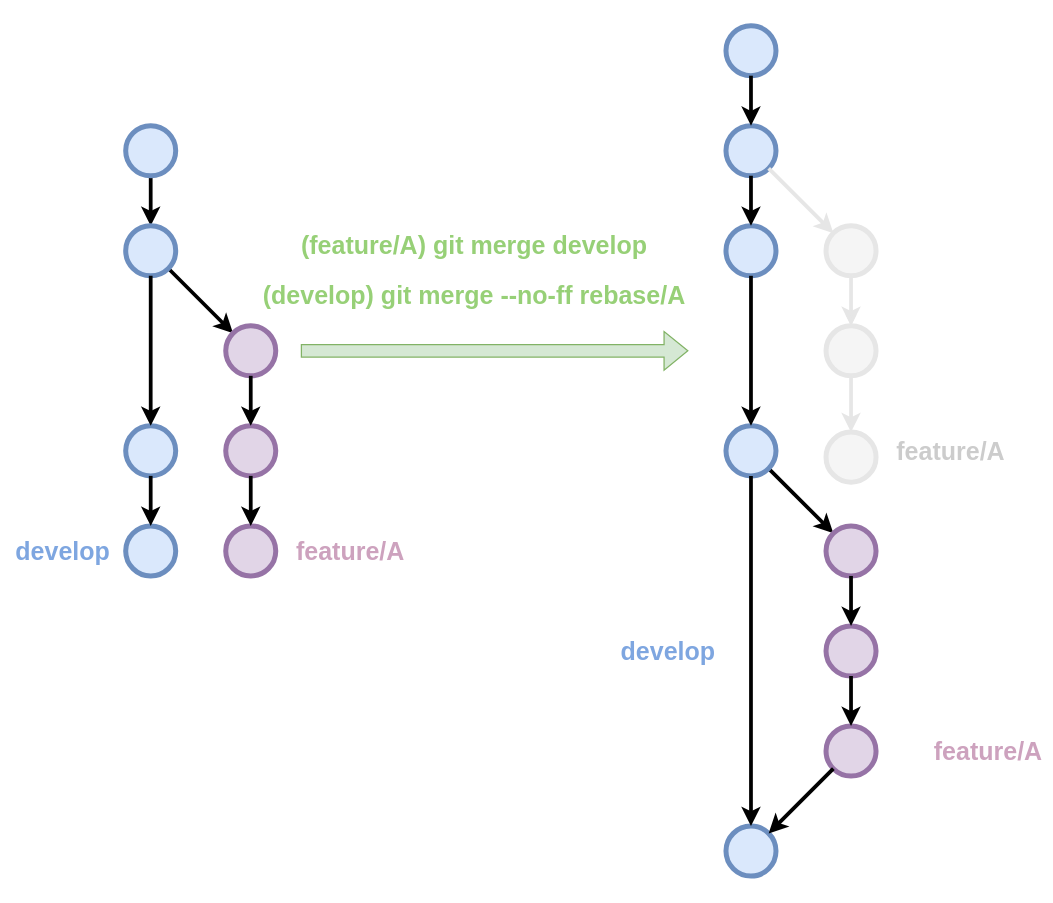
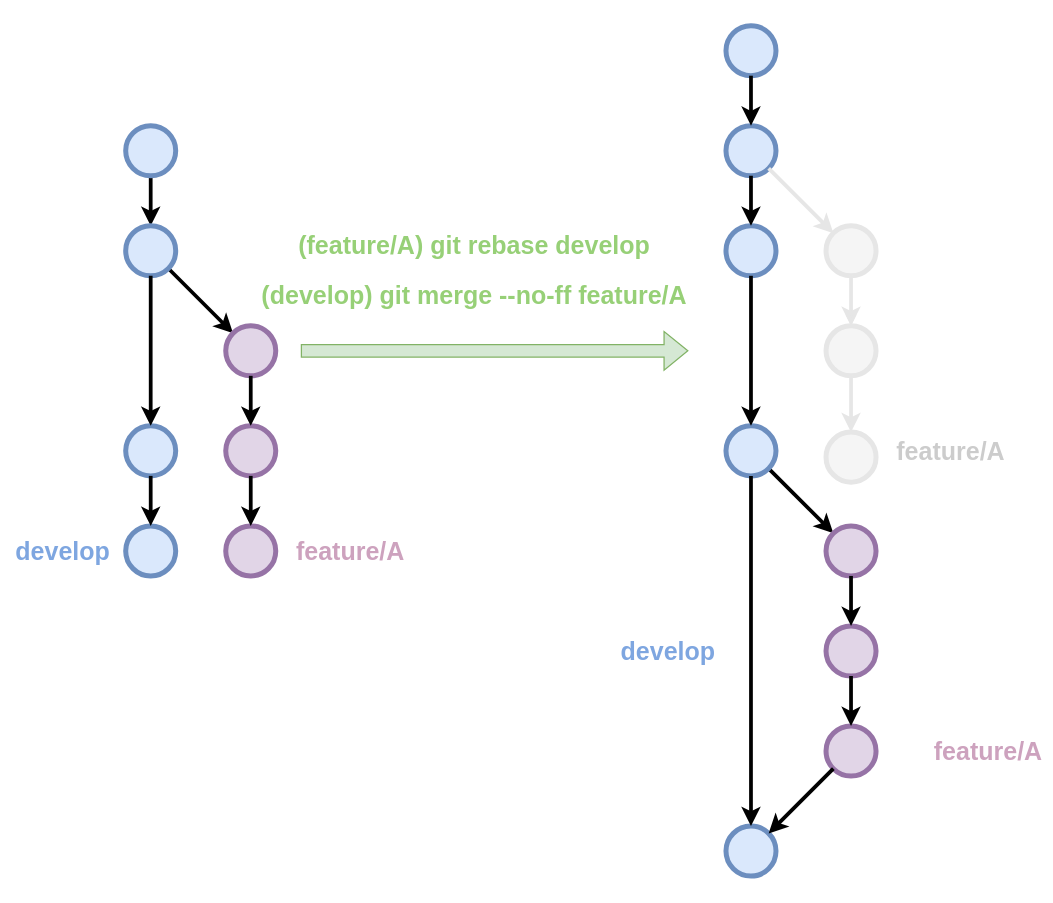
  <mxCell id="0" />
  <mxCell id="1" parent="0" />
  <mxCell id="2" value="" style="shape=flexArrow;endArrow=classic;html=1;rounded=0;fillColor=#d5e8d4;strokeColor=#82b366;" parent="1" edge="1"><mxGeometry width="50" height="50" relative="1" as="geometry"><mxPoint x="240" y="280" as="sourcePoint" /><mxPoint x="550" y="280" as="targetPoint" /></mxGeometry></mxCell>
- <mxCell id="3" value="&lt;font size=&quot;1&quot; color=&quot;#97d077&quot; style=&quot;&quot;&gt;&lt;b style=&quot;font-size: 20px;&quot;&gt;(feature/A) git merge&amp;nbsp;&lt;/b&gt;&lt;/font&gt;&lt;b style=&quot;color: rgb(151, 208, 119); font-size: 20px;&quot;&gt;develop&lt;/b&gt;" style="text;html=1;align=center;verticalAlign=middle;whiteSpace=wrap;rounded=0;" parent="1" vertex="1"><mxGeometry x="194" y="180" width="370" height="30" as="geometry" /></mxCell>
+ <mxCell id="3" value="&lt;font size=&quot;1&quot; color=&quot;#97d077&quot; style=&quot;&quot;&gt;&lt;b style=&quot;font-size: 20px;&quot;&gt;(feature/A) git rebase&amp;nbsp;&lt;/b&gt;&lt;/font&gt;&lt;b style=&quot;color: rgb(151, 208, 119); font-size: 20px;&quot;&gt;develop&lt;/b&gt;" style="text;html=1;align=center;verticalAlign=middle;whiteSpace=wrap;rounded=0;" parent="1" vertex="1"><mxGeometry x="194" y="180" width="370" height="30" as="geometry" /></mxCell>
  <mxCell id="4" value="" style="group" parent="1" vertex="1" connectable="0"><mxGeometry x="20" y="100" width="290" height="360" as="geometry" /></mxCell>
  <mxCell id="5" value="" style="edgeStyle=orthogonalEdgeStyle;rounded=0;orthogonalLoop=1;jettySize=auto;html=1;strokeWidth=3;" parent="4" source="6" target="9" edge="1"><mxGeometry relative="1" as="geometry" /></mxCell>
  <mxCell id="6" value="" style="ellipse;whiteSpace=wrap;html=1;fillColor=#dae8fc;strokeColor=#6c8ebf;strokeWidth=4;" parent="4" vertex="1"><mxGeometry x="80" width="40" height="40" as="geometry" /></mxCell>
  <mxCell id="7" value="&lt;b style=&quot;color: rgb(126, 166, 224); font-size: 20px;&quot;&gt;develop&lt;/b&gt;" style="text;html=1;align=center;verticalAlign=middle;whiteSpace=wrap;rounded=0;" parent="4" vertex="1"><mxGeometry y="325" width="60" height="30" as="geometry" /></mxCell>
  <mxCell id="8" style="rounded=0;orthogonalLoop=1;jettySize=auto;html=1;strokeWidth=3;" parent="4" source="9" target="10" edge="1"><mxGeometry relative="1" as="geometry" /></mxCell>
  <mxCell id="9" value="" style="ellipse;whiteSpace=wrap;html=1;fillColor=#dae8fc;strokeColor=#6c8ebf;strokeWidth=4;" parent="4" vertex="1"><mxGeometry x="80" y="80" width="40" height="40" as="geometry" /></mxCell>
  <mxCell id="10" value="" style="ellipse;whiteSpace=wrap;html=1;fillColor=#e1d5e7;strokeColor=#9673a6;strokeWidth=4;" parent="4" vertex="1"><mxGeometry x="160" y="160" width="40" height="40" as="geometry" /></mxCell>
  <mxCell id="11" value="" style="ellipse;whiteSpace=wrap;html=1;fillColor=#dae8fc;strokeColor=#6c8ebf;strokeWidth=4;" parent="4" vertex="1"><mxGeometry x="80" y="240" width="40" height="40" as="geometry" /></mxCell>
  <mxCell id="12" value="" style="ellipse;whiteSpace=wrap;html=1;fillColor=#e1d5e7;strokeColor=#9673a6;strokeWidth=4;" parent="4" vertex="1"><mxGeometry x="160" y="240" width="40" height="40" as="geometry" /></mxCell>
  <mxCell id="13" style="rounded=0;orthogonalLoop=1;jettySize=auto;html=1;strokeWidth=3;" parent="4" source="10" target="12" edge="1"><mxGeometry relative="1" as="geometry"><mxPoint x="124" y="124" as="sourcePoint" /><mxPoint x="176" y="176" as="targetPoint" /></mxGeometry></mxCell>
  <mxCell id="14" style="rounded=0;orthogonalLoop=1;jettySize=auto;html=1;strokeWidth=3;" parent="4" source="9" target="11" edge="1"><mxGeometry relative="1" as="geometry"><mxPoint x="190" y="210" as="sourcePoint" /><mxPoint x="190" y="250" as="targetPoint" /></mxGeometry></mxCell>
  <mxCell id="15" value="" style="ellipse;whiteSpace=wrap;html=1;fillColor=#dae8fc;strokeColor=#6c8ebf;strokeWidth=4;" parent="4" vertex="1"><mxGeometry x="80" y="320" width="40" height="40" as="geometry" /></mxCell>
  <mxCell id="16" value="" style="ellipse;whiteSpace=wrap;html=1;fillColor=#e1d5e7;strokeColor=#9673a6;strokeWidth=4;" parent="4" vertex="1"><mxGeometry x="160" y="320" width="40" height="40" as="geometry" /></mxCell>
  <mxCell id="17" style="rounded=0;orthogonalLoop=1;jettySize=auto;html=1;strokeWidth=3;" parent="4" source="11" target="15" edge="1"><mxGeometry relative="1" as="geometry"><mxPoint x="110" y="130" as="sourcePoint" /><mxPoint x="110" y="250" as="targetPoint" /></mxGeometry></mxCell>
  <mxCell id="18" style="rounded=0;orthogonalLoop=1;jettySize=auto;html=1;strokeWidth=3;" parent="4" source="12" target="16" edge="1"><mxGeometry relative="1" as="geometry"><mxPoint x="190" y="210" as="sourcePoint" /><mxPoint x="280" y="260" as="targetPoint" /></mxGeometry></mxCell>
  <mxCell id="19" value="&lt;font color=&quot;#cda2be&quot; size=&quot;1&quot;&gt;&lt;b style=&quot;font-size: 20px;&quot;&gt;feature/A&lt;/b&gt;&lt;/font&gt;" style="text;html=1;align=center;verticalAlign=middle;whiteSpace=wrap;rounded=0;" parent="4" vertex="1"><mxGeometry x="230" y="325" width="60" height="30" as="geometry" /></mxCell>
- <mxCell id="20" value="&lt;font size=&quot;1&quot; color=&quot;#97d077&quot; style=&quot;&quot;&gt;&lt;b style=&quot;font-size: 20px;&quot;&gt;(&lt;/b&gt;&lt;/font&gt;&lt;b style=&quot;color: rgb(151, 208, 119); font-size: 20px;&quot;&gt;develop&lt;/b&gt;&lt;font size=&quot;1&quot; color=&quot;#97d077&quot; style=&quot;&quot;&gt;&lt;b style=&quot;font-size: 20px;&quot;&gt;) git merge --no-ff rebase/A&lt;/b&gt;&lt;/font&gt;" style="text;html=1;align=center;verticalAlign=middle;whiteSpace=wrap;rounded=0;" parent="1" vertex="1"><mxGeometry x="194" y="220" width="370" height="30" as="geometry" /></mxCell>
+ <mxCell id="20" value="&lt;font size=&quot;1&quot; color=&quot;#97d077&quot; style=&quot;&quot;&gt;&lt;b style=&quot;font-size: 20px;&quot;&gt;(&lt;/b&gt;&lt;/font&gt;&lt;b style=&quot;color: rgb(151, 208, 119); font-size: 20px;&quot;&gt;develop&lt;/b&gt;&lt;font size=&quot;1&quot; color=&quot;#97d077&quot; style=&quot;&quot;&gt;&lt;b style=&quot;font-size: 20px;&quot;&gt;) git merge --no-ff feature/A&lt;/b&gt;&lt;/font&gt;" style="text;html=1;align=center;verticalAlign=middle;whiteSpace=wrap;rounded=0;" parent="1" vertex="1"><mxGeometry x="194" y="220" width="370" height="30" as="geometry" /></mxCell>
  <mxCell id="21" value="&lt;b style=&quot;color: rgb(126, 166, 224); font-size: 20px;&quot;&gt;develop&lt;/b&gt;" style="text;html=1;align=center;verticalAlign=middle;whiteSpace=wrap;rounded=0;" parent="1" vertex="1"><mxGeometry x="504" y="505" width="60" height="30" as="geometry" /></mxCell>
  <mxCell id="22" style="rounded=0;orthogonalLoop=1;jettySize=auto;html=1;strokeWidth=3;" parent="1" source="34" target="24" edge="1"><mxGeometry relative="1" as="geometry" /></mxCell>
  <mxCell id="23" value="" style="ellipse;whiteSpace=wrap;html=1;fillColor=#dae8fc;strokeColor=#6c8ebf;strokeWidth=4;" parent="1" vertex="1"><mxGeometry x="580" y="20" width="40" height="40" as="geometry" /></mxCell>
  <mxCell id="24" value="" style="ellipse;whiteSpace=wrap;html=1;fillColor=#e1d5e7;strokeColor=#9673a6;strokeWidth=4;" parent="1" vertex="1"><mxGeometry x="660" y="420" width="40" height="40" as="geometry" /></mxCell>
  <mxCell id="25" value="" style="ellipse;whiteSpace=wrap;html=1;fillColor=#dae8fc;strokeColor=#6c8ebf;strokeWidth=4;" parent="1" vertex="1"><mxGeometry x="580" y="100" width="40" height="40" as="geometry" /></mxCell>
  <mxCell id="26" value="" style="ellipse;whiteSpace=wrap;html=1;fillColor=#e1d5e7;strokeColor=#9673a6;strokeWidth=4;" parent="1" vertex="1"><mxGeometry x="660" y="500" width="40" height="40" as="geometry" /></mxCell>
  <mxCell id="27" style="rounded=0;orthogonalLoop=1;jettySize=auto;html=1;strokeWidth=3;" parent="1" source="24" target="26" edge="1"><mxGeometry relative="1" as="geometry"><mxPoint x="534" y="389" as="sourcePoint" /><mxPoint x="586" y="441" as="targetPoint" /></mxGeometry></mxCell>
  <mxCell id="28" style="rounded=0;orthogonalLoop=1;jettySize=auto;html=1;strokeWidth=3;" parent="1" source="23" target="25" edge="1"><mxGeometry relative="1" as="geometry"><mxPoint x="680" y="150" as="sourcePoint" /><mxPoint x="680" y="190" as="targetPoint" /></mxGeometry></mxCell>
  <mxCell id="29" value="" style="ellipse;whiteSpace=wrap;html=1;fillColor=#dae8fc;strokeColor=#6c8ebf;strokeWidth=4;" parent="1" vertex="1"><mxGeometry x="580" y="180" width="40" height="40" as="geometry" /></mxCell>
  <mxCell id="30" value="" style="ellipse;whiteSpace=wrap;html=1;fillColor=#e1d5e7;strokeColor=#9673a6;strokeWidth=4;" parent="1" vertex="1"><mxGeometry x="660" y="580" width="40" height="40" as="geometry" /></mxCell>
  <mxCell id="31" style="rounded=0;orthogonalLoop=1;jettySize=auto;html=1;strokeWidth=3;" parent="1" source="25" target="29" edge="1"><mxGeometry relative="1" as="geometry"><mxPoint x="600" y="70" as="sourcePoint" /><mxPoint x="600" y="190" as="targetPoint" /></mxGeometry></mxCell>
  <mxCell id="32" style="rounded=0;orthogonalLoop=1;jettySize=auto;html=1;strokeWidth=3;" parent="1" source="26" target="30" edge="1"><mxGeometry relative="1" as="geometry"><mxPoint x="600" y="475" as="sourcePoint" /><mxPoint x="690" y="525" as="targetPoint" /></mxGeometry></mxCell>
  <mxCell id="33" value="&lt;font color=&quot;#cda2be&quot; size=&quot;1&quot;&gt;&lt;b style=&quot;font-size: 20px;&quot;&gt;feature/A&lt;/b&gt;&lt;/font&gt;" style="text;html=1;align=center;verticalAlign=middle;whiteSpace=wrap;rounded=0;" parent="1" vertex="1"><mxGeometry x="760" y="585" width="60" height="30" as="geometry" /></mxCell>
  <mxCell id="34" value="" style="ellipse;whiteSpace=wrap;html=1;fillColor=#dae8fc;strokeColor=#6c8ebf;strokeWidth=4;" parent="1" vertex="1"><mxGeometry x="580" y="340" width="40" height="40" as="geometry" /></mxCell>
  <mxCell id="35" style="rounded=0;orthogonalLoop=1;jettySize=auto;html=1;strokeWidth=3;" parent="1" source="29" target="34" edge="1"><mxGeometry relative="1" as="geometry"><mxPoint x="666" y="304" as="sourcePoint" /><mxPoint x="614" y="356" as="targetPoint" /></mxGeometry></mxCell>
  <mxCell id="36" value="" style="ellipse;whiteSpace=wrap;html=1;fillColor=#dae8fc;strokeColor=#6c8ebf;strokeWidth=4;" parent="1" vertex="1"><mxGeometry x="580" y="660" width="40" height="40" as="geometry" /></mxCell>
  <mxCell id="37" style="rounded=0;orthogonalLoop=1;jettySize=auto;html=1;strokeWidth=3;" parent="1" source="34" target="36" edge="1"><mxGeometry relative="1" as="geometry"><mxPoint x="624" y="384" as="sourcePoint" /><mxPoint x="676" y="436" as="targetPoint" /></mxGeometry></mxCell>
  <mxCell id="38" style="rounded=0;orthogonalLoop=1;jettySize=auto;html=1;strokeWidth=3;entryX=1;entryY=0;entryDx=0;entryDy=0;" parent="1" source="30" target="36" edge="1"><mxGeometry relative="1" as="geometry"><mxPoint x="624" y="384" as="sourcePoint" /><mxPoint x="676" y="436" as="targetPoint" /></mxGeometry></mxCell>
  <mxCell id="39" style="rounded=0;orthogonalLoop=1;jettySize=auto;html=1;strokeWidth=3;fillColor=#f5f5f5;strokeColor=#E6E6E6;" parent="1" source="25" target="41" edge="1"><mxGeometry relative="1" as="geometry"><mxPoint x="620" y="112" as="sourcePoint" /></mxGeometry></mxCell>
  <mxCell id="40" value="" style="edgeStyle=orthogonalEdgeStyle;rounded=0;orthogonalLoop=1;jettySize=auto;html=1;fillColor=#f5f5f5;strokeColor=#E6E6E6;" parent="1" source="41" target="42" edge="1"><mxGeometry relative="1" as="geometry" /></mxCell>
  <mxCell id="41" value="" style="ellipse;whiteSpace=wrap;html=1;fillColor=#f5f5f5;strokeColor=#E6E6E6;strokeWidth=4;fontColor=#333333;" parent="1" vertex="1"><mxGeometry x="660" y="180" width="40" height="40" as="geometry" /></mxCell>
  <mxCell id="42" value="" style="ellipse;whiteSpace=wrap;html=1;fillColor=#f5f5f5;strokeColor=#E6E6E6;strokeWidth=4;fontColor=#333333;" parent="1" vertex="1"><mxGeometry x="660" y="260" width="40" height="40" as="geometry" /></mxCell>
  <mxCell id="43" style="rounded=0;orthogonalLoop=1;jettySize=auto;html=1;strokeWidth=3;fillColor=#f5f5f5;strokeColor=#E6E6E6;" parent="1" source="41" target="42" edge="1"><mxGeometry relative="1" as="geometry"><mxPoint x="540" y="127" as="sourcePoint" /><mxPoint x="592" y="179" as="targetPoint" /></mxGeometry></mxCell>
  <mxCell id="44" value="" style="ellipse;whiteSpace=wrap;html=1;fillColor=#f5f5f5;strokeColor=#E6E6E6;strokeWidth=4;fontColor=#333333;" parent="1" vertex="1"><mxGeometry x="660" y="345" width="40" height="40" as="geometry" /></mxCell>
  <mxCell id="45" style="rounded=0;orthogonalLoop=1;jettySize=auto;html=1;strokeWidth=3;fillColor=#f5f5f5;strokeColor=#E6E6E6;" parent="1" source="42" target="44" edge="1"><mxGeometry relative="1" as="geometry"><mxPoint x="686" y="358" as="sourcePoint" /><mxPoint x="696" y="343" as="targetPoint" /></mxGeometry></mxCell>
  <mxCell id="46" value="&lt;font color=&quot;#cccccc&quot; size=&quot;1&quot;&gt;&lt;b style=&quot;font-size: 20px;&quot;&gt;feature/A&lt;/b&gt;&lt;/font&gt;" style="text;html=1;align=center;verticalAlign=middle;whiteSpace=wrap;rounded=0;" parent="1" vertex="1"><mxGeometry x="730" y="345" width="60" height="30" as="geometry" /></mxCell>
